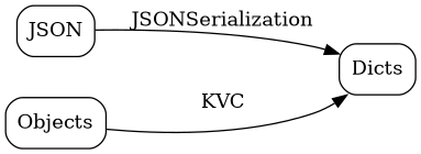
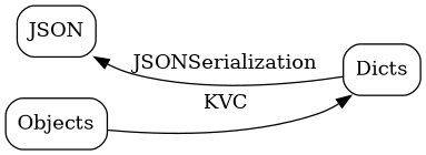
  digraph {
    rankdir=LR
    node [shape=rect style=rounded]
    JSON
    Dicts
    Objects
-   JSON -> Dicts [label=JSONSerialization]
+   Dicts -> JSON [label=JSONSerialization]
    Objects -> Dicts [label=KVC]
  }
